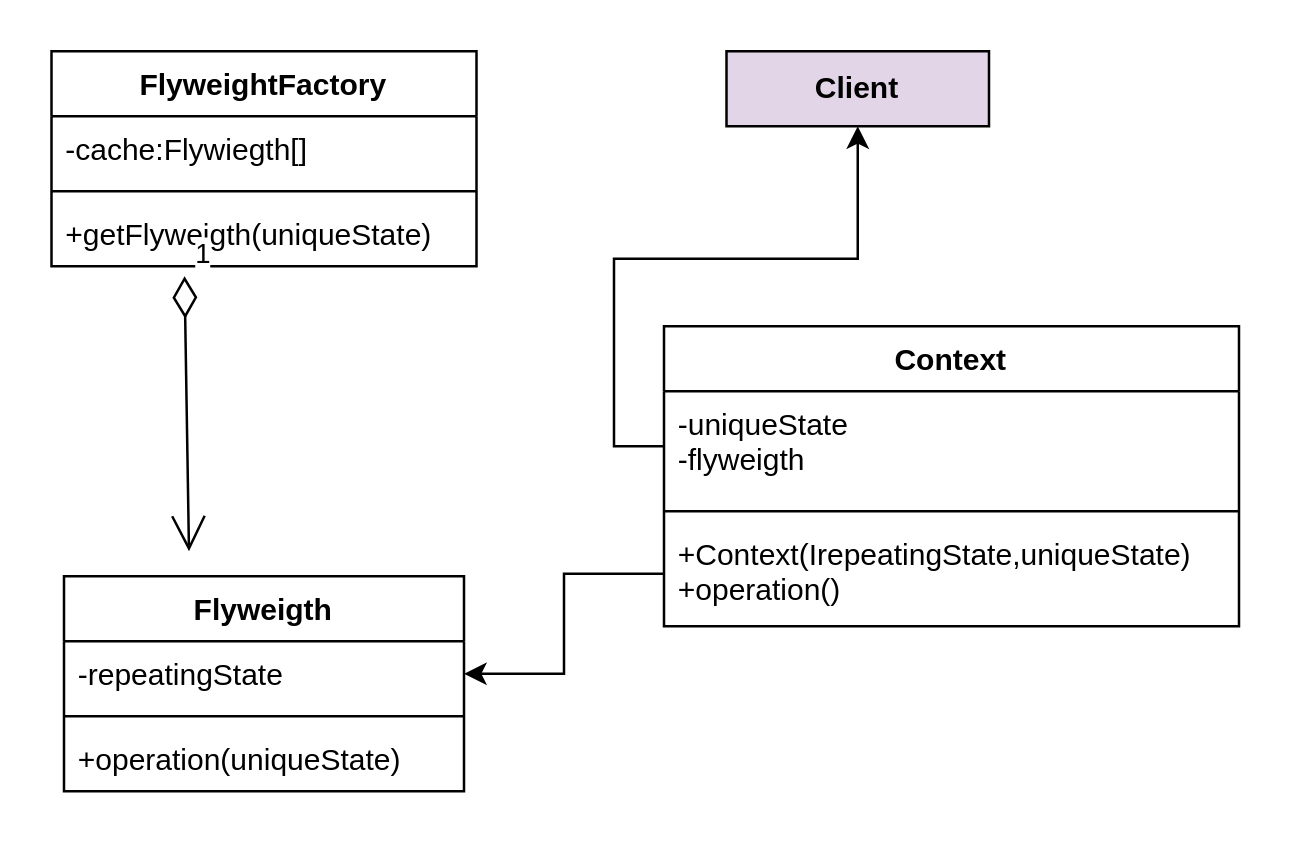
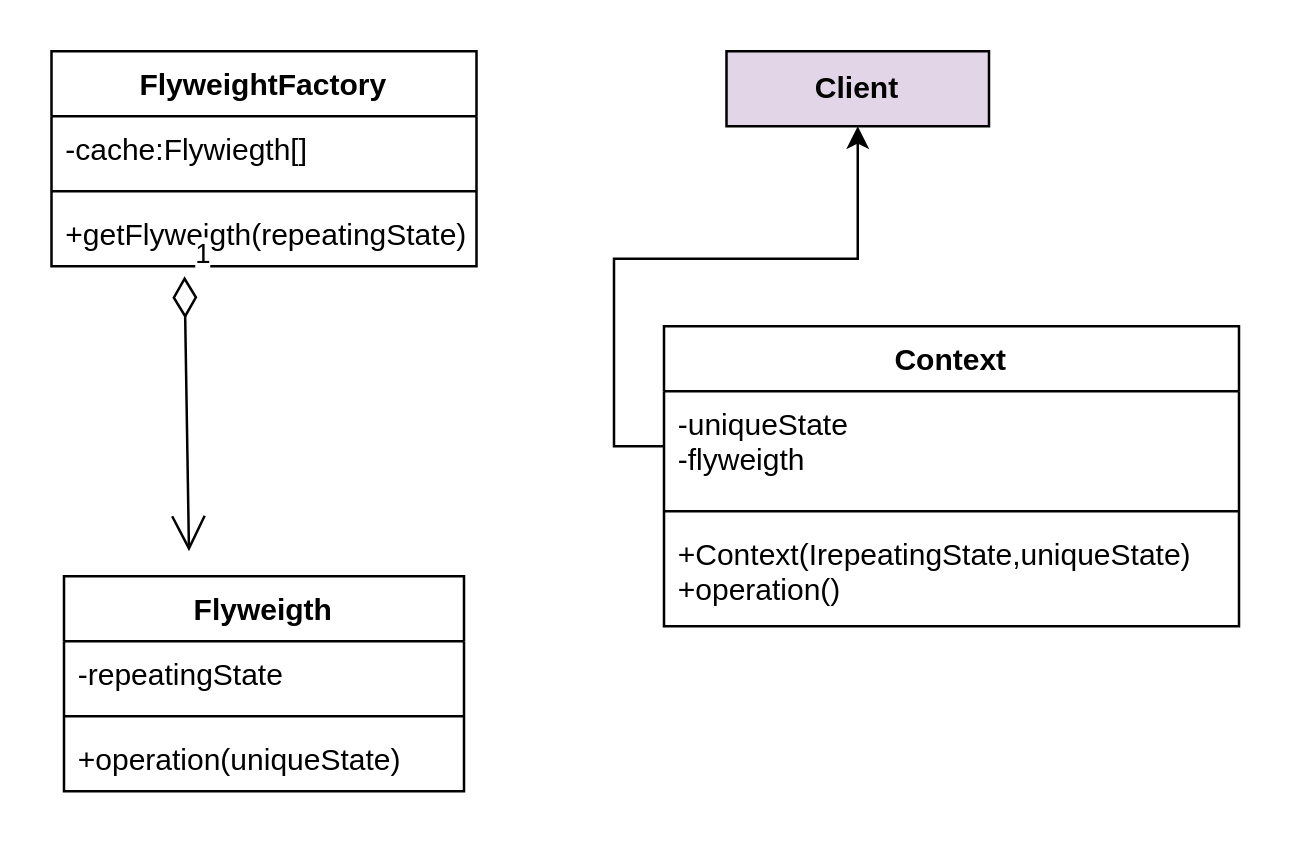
  <mxCell id="0" />
  <mxCell id="1" parent="0" />
  <mxCell id="2" value="FlyweightFactory" style="swimlane;fontStyle=1;align=center;verticalAlign=top;childLayout=stackLayout;horizontal=1;startSize=26;horizontalStack=0;resizeParent=1;resizeParentMax=0;resizeLast=0;collapsible=1;marginBottom=0;whiteSpace=wrap;html=1;" vertex="1" parent="1"><mxGeometry x="20" y="20" width="170" height="86" as="geometry" /></mxCell>
  <mxCell id="3" value="-cache:Flywiegth[]" style="text;strokeColor=none;fillColor=none;align=left;verticalAlign=top;spacingLeft=4;spacingRight=4;overflow=hidden;rotatable=0;points=[[0,0.5],[1,0.5]];portConstraint=eastwest;whiteSpace=wrap;html=1;" vertex="1" parent="2"><mxGeometry y="26" width="170" height="26" as="geometry" /></mxCell>
  <mxCell id="4" value="" style="line;strokeWidth=1;fillColor=none;align=left;verticalAlign=middle;spacingTop=-1;spacingLeft=3;spacingRight=3;rotatable=0;labelPosition=right;points=[];portConstraint=eastwest;strokeColor=inherit;" vertex="1" parent="2"><mxGeometry y="52" width="170" height="8" as="geometry" /></mxCell>
- <mxCell id="5" value="+getFlyweigth(uniqueState)" style="text;strokeColor=none;fillColor=none;align=left;verticalAlign=top;spacingLeft=4;spacingRight=4;overflow=hidden;rotatable=0;points=[[0,0.5],[1,0.5]];portConstraint=eastwest;whiteSpace=wrap;html=1;" vertex="1" parent="2"><mxGeometry y="60" width="170" height="26" as="geometry" /></mxCell>
+ <mxCell id="5" value="+getFlyweigth(repeatingState)" style="text;strokeColor=none;fillColor=none;align=left;verticalAlign=top;spacingLeft=4;spacingRight=4;overflow=hidden;rotatable=0;points=[[0,0.5],[1,0.5]];portConstraint=eastwest;whiteSpace=wrap;html=1;" vertex="1" parent="2"><mxGeometry y="60" width="170" height="26" as="geometry" /></mxCell>
  <mxCell id="6" value="Flyweigth&lt;div&gt;&lt;br&gt;&lt;/div&gt;" style="swimlane;fontStyle=1;align=center;verticalAlign=top;childLayout=stackLayout;horizontal=1;startSize=26;horizontalStack=0;resizeParent=1;resizeParentMax=0;resizeLast=0;collapsible=1;marginBottom=0;whiteSpace=wrap;html=1;" vertex="1" parent="1"><mxGeometry x="25" y="230" width="160" height="86" as="geometry" /></mxCell>
  <mxCell id="7" value="-repeatingState" style="text;strokeColor=none;fillColor=none;align=left;verticalAlign=top;spacingLeft=4;spacingRight=4;overflow=hidden;rotatable=0;points=[[0,0.5],[1,0.5]];portConstraint=eastwest;whiteSpace=wrap;html=1;" vertex="1" parent="6"><mxGeometry y="26" width="160" height="26" as="geometry" /></mxCell>
  <mxCell id="8" value="" style="line;strokeWidth=1;fillColor=none;align=left;verticalAlign=middle;spacingTop=-1;spacingLeft=3;spacingRight=3;rotatable=0;labelPosition=right;points=[];portConstraint=eastwest;strokeColor=inherit;" vertex="1" parent="6"><mxGeometry y="52" width="160" height="8" as="geometry" /></mxCell>
  <mxCell id="9" value="+operation(uniqueState)" style="text;strokeColor=none;fillColor=none;align=left;verticalAlign=top;spacingLeft=4;spacingRight=4;overflow=hidden;rotatable=0;points=[[0,0.5],[1,0.5]];portConstraint=eastwest;whiteSpace=wrap;html=1;" vertex="1" parent="6"><mxGeometry y="60" width="160" height="26" as="geometry" /></mxCell>
  <mxCell id="10" value="&lt;b&gt;Client&lt;/b&gt;" style="html=1;whiteSpace=wrap;fillColor=#e1d5e7;" vertex="1" parent="1"><mxGeometry x="290" y="20" width="105" height="30" as="geometry" /></mxCell>
  <mxCell id="11" value="Context" style="swimlane;fontStyle=1;align=center;verticalAlign=top;childLayout=stackLayout;horizontal=1;startSize=26;horizontalStack=0;resizeParent=1;resizeParentMax=0;resizeLast=0;collapsible=1;marginBottom=0;whiteSpace=wrap;html=1;" vertex="1" parent="1"><mxGeometry x="265" y="130" width="230" height="120" as="geometry" /></mxCell>
  <mxCell id="12" value="-uniqueState&lt;div&gt;-flyweigth&lt;/div&gt;" style="text;strokeColor=none;fillColor=none;align=left;verticalAlign=top;spacingLeft=4;spacingRight=4;overflow=hidden;rotatable=0;points=[[0,0.5],[1,0.5]];portConstraint=eastwest;whiteSpace=wrap;html=1;" vertex="1" parent="11"><mxGeometry y="26" width="230" height="44" as="geometry" /></mxCell>
  <mxCell id="13" value="" style="line;strokeWidth=1;fillColor=none;align=left;verticalAlign=middle;spacingTop=-1;spacingLeft=3;spacingRight=3;rotatable=0;labelPosition=right;points=[];portConstraint=eastwest;strokeColor=inherit;" vertex="1" parent="11"><mxGeometry y="70" width="230" height="8" as="geometry" /></mxCell>
  <mxCell id="14" value="+Context(IrepeatingState,uniqueState)&lt;div&gt;+operation()&lt;/div&gt;" style="text;strokeColor=none;fillColor=none;align=left;verticalAlign=top;spacingLeft=4;spacingRight=4;overflow=hidden;rotatable=0;points=[[0,0.5],[1,0.5]];portConstraint=eastwest;whiteSpace=wrap;html=1;" vertex="1" parent="11"><mxGeometry y="78" width="230" height="42" as="geometry" /></mxCell>
  <mxCell id="15" style="edgeStyle=orthogonalEdgeStyle;rounded=0;orthogonalLoop=1;jettySize=auto;html=1;exitX=0;exitY=0.5;exitDx=0;exitDy=0;" edge="1" parent="1" source="12" target="10"><mxGeometry relative="1" as="geometry" /></mxCell>
- <mxCell id="16" value="" style="edgeStyle=orthogonalEdgeStyle;rounded=0;orthogonalLoop=1;jettySize=auto;html=1;" edge="1" parent="1" source="14" target="7"><mxGeometry relative="1" as="geometry" /></mxCell>
  <mxCell id="17" value="1" style="endArrow=open;html=1;endSize=12;startArrow=diamondThin;startSize=14;startFill=0;align=left;verticalAlign=bottom;rounded=0;exitX=0.313;exitY=1.154;exitDx=0;exitDy=0;exitPerimeter=0;" edge="1" parent="1" source="5"><mxGeometry x="-1" y="3" relative="1" as="geometry"><mxPoint x="85" y="160" as="sourcePoint" /><mxPoint x="75" y="220" as="targetPoint" /></mxGeometry></mxCell>
